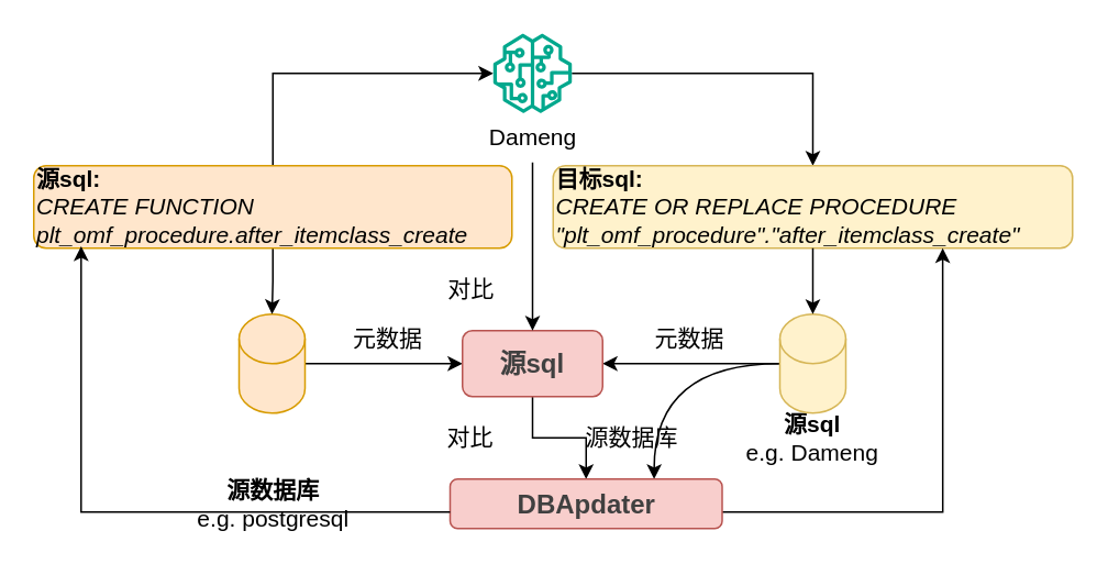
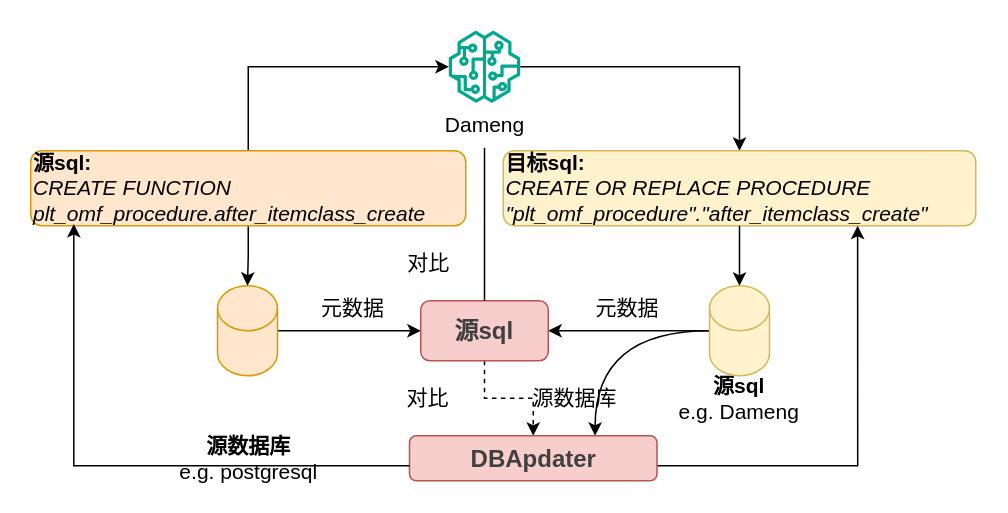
  <mxCell id="0" />
  <mxCell id="1" parent="0" />
  <mxCell id="2" style="edgeStyle=orthogonalEdgeStyle;rounded=0;orthogonalLoop=1;jettySize=auto;html=1;fontFamily=Comic Sans MS;curved=1;" parent="1" source="3" target="16" edge="1"><mxGeometry relative="1" as="geometry" /></mxCell>
  <mxCell id="3" value="" style="shape=cylinder3;whiteSpace=wrap;html=1;boundedLbl=1;backgroundOutline=1;size=15;fontStyle=1;fontFamily=Comic Sans MS;fillColor=#ffe6cc;strokeColor=#d79b00;" parent="1" vertex="1"><mxGeometry x="144.5" y="190" width="40" height="60" as="geometry" /></mxCell>
  <mxCell id="4" value="&lt;b&gt;源数据库&lt;/b&gt;&lt;br&gt;&lt;div&gt;e.g. postgresql&lt;/div&gt;" style="text;html=1;align=center;verticalAlign=middle;whiteSpace=wrap;rounded=0;fontSize=14;fontFamily=Helvetica;" parent="1" vertex="1"><mxGeometry x="89.75" y="290" width="150.5" height="30" as="geometry" /></mxCell>
  <mxCell id="5" value="&lt;b&gt;源sql&lt;/b&gt;&lt;div&gt;e.g. Dameng&lt;/div&gt;" style="text;html=1;align=center;verticalAlign=middle;whiteSpace=wrap;rounded=0;fontSize=14;fontFamily=Helvetica;" parent="1" vertex="1"><mxGeometry x="431.25" y="250" width="122.5" height="30" as="geometry" /></mxCell>
  <mxCell id="6" style="edgeStyle=orthogonalEdgeStyle;rounded=0;orthogonalLoop=1;jettySize=auto;html=1;entryX=1;entryY=0.5;entryDx=0;entryDy=0;" parent="1" source="8" target="16" edge="1"><mxGeometry relative="1" as="geometry" /></mxCell>
  <mxCell id="7" style="edgeStyle=orthogonalEdgeStyle;rounded=0;orthogonalLoop=1;jettySize=auto;html=1;entryX=0.75;entryY=0;entryDx=0;entryDy=0;curved=1;" parent="1" source="8" target="18" edge="1"><mxGeometry relative="1" as="geometry" /></mxCell>
  <mxCell id="8" value="" style="shape=cylinder3;whiteSpace=wrap;html=1;boundedLbl=1;backgroundOutline=1;size=15;fontStyle=1;fontFamily=Comic Sans MS;fillColor=#fff2cc;strokeColor=#d6b656;" parent="1" vertex="1"><mxGeometry x="472.5" y="190" width="40" height="60" as="geometry" /></mxCell>
  <mxCell id="9" style="edgeStyle=orthogonalEdgeStyle;rounded=0;orthogonalLoop=1;jettySize=auto;html=1;endArrow=none;startFill=1;startArrow=classic;" parent="1" source="10" target="24" edge="1"><mxGeometry relative="1" as="geometry"><Array as="points"><mxPoint x="493" y="44" /></Array></mxGeometry></mxCell>
  <mxCell id="10" value="&lt;div&gt;&lt;b&gt;目标sql:&lt;/b&gt;&lt;/div&gt;&lt;i&gt;CREATE OR REPLACE PROCEDURE &quot;plt_omf_procedure&quot;.&quot;after_itemclass_create&quot;&lt;/i&gt;" style="rounded=1;whiteSpace=wrap;html=1;fontSize=14;align=left;fontFamily=Helvetica;fillColor=#fff2cc;strokeColor=#d6b656;" parent="1" vertex="1"><mxGeometry x="335" y="100" width="315" height="50" as="geometry" /></mxCell>
  <mxCell id="11" style="edgeStyle=orthogonalEdgeStyle;rounded=0;orthogonalLoop=1;jettySize=auto;html=1;fontFamily=Comic Sans MS;" parent="1" source="13" target="3" edge="1"><mxGeometry relative="1" as="geometry" /></mxCell>
  <mxCell id="12" style="edgeStyle=orthogonalEdgeStyle;rounded=0;orthogonalLoop=1;jettySize=auto;html=1;" parent="1" source="13" target="24" edge="1"><mxGeometry relative="1" as="geometry"><Array as="points"><mxPoint x="165" y="44" /></Array></mxGeometry></mxCell>
  <mxCell id="13" value="&lt;div&gt;&lt;b&gt;源sql:&lt;/b&gt;&lt;/div&gt;&lt;i&gt;CREATE FUNCTION plt_omf_procedure.after_itemclass_create&lt;/i&gt;" style="rounded=1;whiteSpace=wrap;html=1;fontSize=14;align=left;fontFamily=Helvetica;fillColor=#ffe6cc;strokeColor=#d79b00;" parent="1" vertex="1"><mxGeometry x="20" y="100" width="290" height="50" as="geometry" /></mxCell>
  <mxCell id="14" style="edgeStyle=orthogonalEdgeStyle;rounded=0;orthogonalLoop=1;jettySize=auto;html=1;entryX=0.5;entryY=0;entryDx=0;entryDy=0;entryPerimeter=0;fontFamily=Comic Sans MS;" parent="1" source="10" target="8" edge="1"><mxGeometry relative="1" as="geometry" /></mxCell>
- <mxCell id="15" style="edgeStyle=orthogonalEdgeStyle;rounded=0;orthogonalLoop=1;jettySize=auto;html=1;entryX=0.5;entryY=0;entryDx=0;entryDy=0;" parent="1" source="16" target="18" edge="1"><mxGeometry relative="1" as="geometry" /></mxCell>
+ <mxCell id="15" style="edgeStyle=orthogonalEdgeStyle;rounded=0;orthogonalLoop=1;jettySize=auto;html=1;entryX=0.5;entryY=0;entryDx=0;entryDy=0;dashed=1;" parent="1" source="16" target="18" edge="1"><mxGeometry relative="1" as="geometry" /></mxCell>
  <mxCell id="16" value="&lt;div style=&quot;text-align: start;&quot;&gt;&lt;font color=&quot;#404040&quot;&gt;&lt;span style=&quot;font-size: 16.002px;&quot;&gt;源sql&lt;/span&gt;&lt;/font&gt;&lt;/div&gt;" style="rounded=1;whiteSpace=wrap;html=1;fontFamily=Helvetica;fontStyle=1;fillColor=#f8cecc;strokeColor=#b85450;" parent="1" vertex="1"><mxGeometry x="280" y="200" width="85" height="40" as="geometry" /></mxCell>
  <mxCell id="17" style="edgeStyle=orthogonalEdgeStyle;rounded=0;orthogonalLoop=1;jettySize=auto;html=1;entryX=0.75;entryY=1;entryDx=0;entryDy=0;" parent="1" source="18" target="10" edge="1"><mxGeometry relative="1" as="geometry"><Array as="points"><mxPoint x="571" y="310" /></Array></mxGeometry></mxCell>
  <mxCell id="18" value="&lt;div style=&quot;text-align: start;&quot;&gt;&lt;span style=&quot;background-color: transparent; font-size: 16.002px;&quot;&gt;&lt;font color=&quot;#404040&quot;&gt;DBApdater&lt;/font&gt;&lt;/span&gt;&lt;/div&gt;" style="rounded=1;whiteSpace=wrap;html=1;fontFamily=Helvetica;fontStyle=1;fillColor=#f8cecc;strokeColor=#b85450;" parent="1" vertex="1"><mxGeometry x="272.5" y="290" width="165" height="30" as="geometry" /></mxCell>
  <mxCell id="19" style="edgeStyle=orthogonalEdgeStyle;rounded=0;orthogonalLoop=1;jettySize=auto;html=1;entryX=0.099;entryY=0.976;entryDx=0;entryDy=0;entryPerimeter=0;" parent="1" source="18" target="13" edge="1"><mxGeometry relative="1" as="geometry"><Array as="points"><mxPoint x="49" y="310" /></Array></mxGeometry></mxCell>
  <mxCell id="20" value="源数据库" style="text;html=1;align=center;verticalAlign=middle;whiteSpace=wrap;rounded=0;fontSize=14;fontFamily=Helvetica;" parent="1" vertex="1"><mxGeometry x="352.5" y="250" width="60" height="30" as="geometry" /></mxCell>
  <mxCell id="21" value="元数据" style="text;html=1;align=center;verticalAlign=middle;whiteSpace=wrap;rounded=0;fontSize=14;fontFamily=Helvetica;" parent="1" vertex="1"><mxGeometry x="372.5" y="190" width="90" height="30" as="geometry" /></mxCell>
  <mxCell id="22" value="元数据" style="text;html=1;align=center;verticalAlign=middle;whiteSpace=wrap;rounded=0;fontSize=14;fontFamily=Helvetica;" parent="1" vertex="1"><mxGeometry x="190" y="190" width="90" height="30" as="geometry" /></mxCell>
  <mxCell id="23" value="对比" style="text;html=1;align=center;verticalAlign=middle;whiteSpace=wrap;rounded=0;fontSize=14;fontFamily=Helvetica;" parent="1" vertex="1"><mxGeometry x="240.25" y="250" width="90" height="30" as="geometry" /></mxCell>
  <mxCell id="24" value="" style="outlineConnect=0;fontColor=#232F3E;gradientColor=none;fillColor=#01A88D;strokeColor=none;dashed=0;verticalLabelPosition=bottom;verticalAlign=top;align=center;html=1;fontSize=12;fontStyle=0;aspect=fixed;pointerEvents=1;shape=mxgraph.aws4.sagemaker_model;" parent="1" vertex="1"><mxGeometry x="298.5" y="20" width="48" height="48" as="geometry" /></mxCell>
- <mxCell id="25" style="edgeStyle=orthogonalEdgeStyle;rounded=0;orthogonalLoop=1;jettySize=auto;html=1;entryX=0.5;entryY=0;entryDx=0;entryDy=0;" parent="1" source="26" target="16" edge="1"><mxGeometry relative="1" as="geometry" /></mxCell>
+ <mxCell id="25" style="edgeStyle=orthogonalEdgeStyle;rounded=0;orthogonalLoop=1;jettySize=auto;html=1;entryX=0.5;entryY=0;entryDx=0;entryDy=0;endArrow=none;" parent="1" source="26" target="16" edge="1"><mxGeometry relative="1" as="geometry" /></mxCell>
  <mxCell id="26" value="Dameng" style="text;html=1;align=center;verticalAlign=middle;whiteSpace=wrap;rounded=0;fontSize=14;fontFamily=Helvetica;" parent="1" vertex="1"><mxGeometry x="292.5" y="68" width="60" height="30" as="geometry" /></mxCell>
  <mxCell id="27" value="对比" style="text;html=1;align=center;verticalAlign=middle;whiteSpace=wrap;rounded=0;fontSize=14;fontFamily=Helvetica;" parent="1" vertex="1"><mxGeometry x="247.75" y="160" width="75" height="30" as="geometry" /></mxCell>
